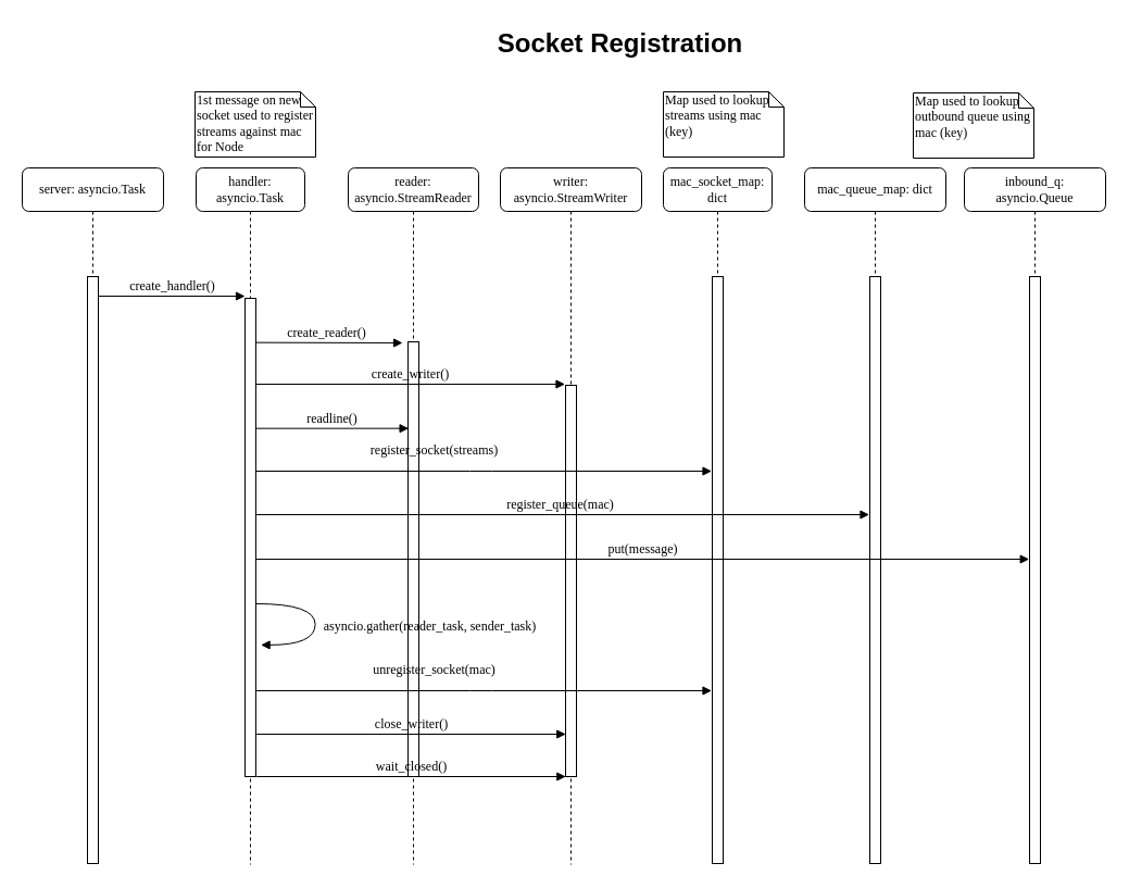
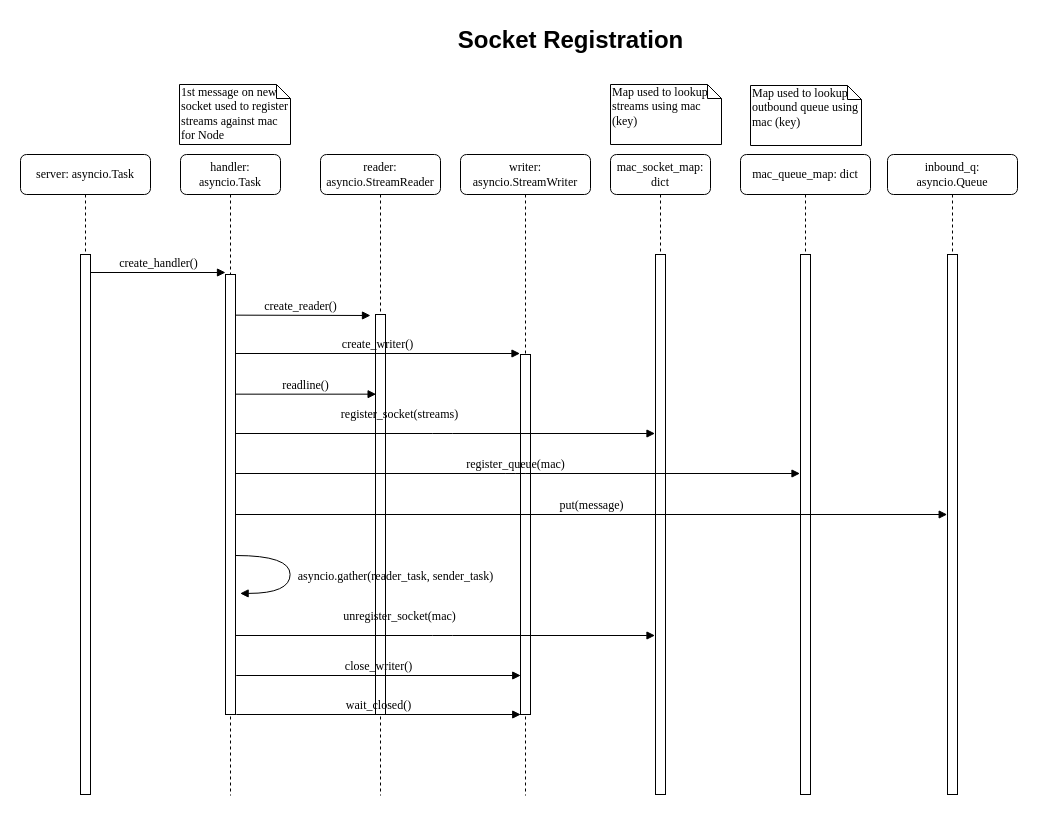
  <mxCell id="0" />
  <mxCell id="1" parent="0" />
  <mxCell id="2" value="writer: asyncio.StreamWriter" style="shape=umlLifeline;perimeter=lifelinePerimeter;whiteSpace=wrap;html=1;container=1;collapsible=0;recursiveResize=0;outlineConnect=0;rounded=1;shadow=0;comic=0;labelBackgroundColor=none;strokeWidth=1;fontFamily=Verdana;fontSize=12;align=center;" parent="1" vertex="1"><mxGeometry x="460" y="154" width="130" height="641" as="geometry" /></mxCell>
  <mxCell id="3" value="" style="html=1;points=[];perimeter=orthogonalPerimeter;rounded=0;shadow=0;comic=0;labelBackgroundColor=none;strokeWidth=1;fontFamily=Verdana;fontSize=12;align=center;" parent="2" vertex="1"><mxGeometry x="60" y="200" width="10" height="360" as="geometry" /></mxCell>
  <mxCell id="4" value="reader: asyncio.StreamReader" style="shape=umlLifeline;perimeter=lifelinePerimeter;whiteSpace=wrap;html=1;container=1;collapsible=0;recursiveResize=0;outlineConnect=0;rounded=1;shadow=0;comic=0;labelBackgroundColor=none;strokeWidth=1;fontFamily=Verdana;fontSize=12;align=center;" parent="1" vertex="1"><mxGeometry x="320" y="154" width="120" height="641" as="geometry" /></mxCell>
  <mxCell id="5" value="" style="html=1;points=[];perimeter=orthogonalPerimeter;rounded=0;shadow=0;comic=0;labelBackgroundColor=none;strokeWidth=1;fontFamily=Verdana;fontSize=12;align=center;" parent="4" vertex="1"><mxGeometry x="55" y="160" width="10" height="400" as="geometry" /></mxCell>
  <mxCell id="6" value="register_socket(streams)" style="html=1;verticalAlign=bottom;endArrow=block;labelBackgroundColor=none;fontFamily=Verdana;fontSize=12;edgeStyle=elbowEdgeStyle;elbow=vertical;" parent="4" edge="1"><mxGeometry x="-0.209" y="10" relative="1" as="geometry"><mxPoint x="-90" y="279" as="sourcePoint" /><mxPoint x="334.5" y="279" as="targetPoint" /><mxPoint x="1" as="offset" /></mxGeometry></mxCell>
  <mxCell id="7" value="unregister_socket(mac)" style="html=1;verticalAlign=bottom;endArrow=block;labelBackgroundColor=none;fontFamily=Verdana;fontSize=12;edgeStyle=elbowEdgeStyle;elbow=vertical;" parent="4" edge="1"><mxGeometry x="-0.209" y="10" relative="1" as="geometry"><mxPoint x="-90" y="481" as="sourcePoint" /><mxPoint x="334.5" y="481" as="targetPoint" /><mxPoint x="1" as="offset" /></mxGeometry></mxCell>
  <mxCell id="8" value="close_writer()" style="html=1;verticalAlign=bottom;endArrow=block;labelBackgroundColor=none;fontFamily=Verdana;fontSize=12;edgeStyle=elbowEdgeStyle;elbow=vertical;exitX=0.5;exitY=0.211;exitDx=0;exitDy=0;exitPerimeter=0;" parent="4" edge="1"><mxGeometry relative="1" as="geometry"><mxPoint x="-84.25" y="521" as="sourcePoint" /><mxPoint x="200.25" y="521.345" as="targetPoint" /></mxGeometry></mxCell>
  <mxCell id="9" value="mac_socket_map: dict" style="shape=umlLifeline;perimeter=lifelinePerimeter;whiteSpace=wrap;html=1;container=1;collapsible=0;recursiveResize=0;outlineConnect=0;rounded=1;shadow=0;comic=0;labelBackgroundColor=none;strokeWidth=1;fontFamily=Verdana;fontSize=12;align=center;" parent="1" vertex="1"><mxGeometry x="610" y="154" width="100" height="640" as="geometry" /></mxCell>
  <mxCell id="10" value="" style="html=1;points=[];perimeter=orthogonalPerimeter;rounded=0;shadow=0;comic=0;labelBackgroundColor=none;strokeWidth=1;fontFamily=Verdana;fontSize=12;align=center;" parent="9" vertex="1"><mxGeometry x="45" y="100" width="10" height="540" as="geometry" /></mxCell>
  <mxCell id="11" value="mac_queue_map: dict" style="shape=umlLifeline;perimeter=lifelinePerimeter;whiteSpace=wrap;html=1;container=1;collapsible=0;recursiveResize=0;outlineConnect=0;rounded=1;shadow=0;comic=0;labelBackgroundColor=none;strokeWidth=1;fontFamily=Verdana;fontSize=12;align=center;" parent="1" vertex="1"><mxGeometry x="740" y="154" width="130" height="640" as="geometry" /></mxCell>
  <mxCell id="12" value="" style="html=1;points=[];perimeter=orthogonalPerimeter;rounded=0;shadow=0;comic=0;labelBackgroundColor=none;strokeWidth=1;fontFamily=Verdana;fontSize=12;align=center;" parent="11" vertex="1"><mxGeometry x="60" y="100" width="10" height="540" as="geometry" /></mxCell>
  <mxCell id="13" value="register_queue(mac)" style="html=1;verticalAlign=bottom;endArrow=block;labelBackgroundColor=none;fontFamily=Verdana;fontSize=12;edgeStyle=elbowEdgeStyle;elbow=vertical;" parent="1" edge="1"><mxGeometry relative="1" as="geometry"><mxPoint x="229.81" y="473" as="sourcePoint" /><mxPoint x="799.5" y="473" as="targetPoint" /></mxGeometry></mxCell>
  <mxCell id="14" value="server: asyncio.Task" style="shape=umlLifeline;perimeter=lifelinePerimeter;whiteSpace=wrap;html=1;container=1;collapsible=0;recursiveResize=0;outlineConnect=0;rounded=1;shadow=0;comic=0;labelBackgroundColor=none;strokeWidth=1;fontFamily=Verdana;fontSize=12;align=center;" parent="1" vertex="1"><mxGeometry x="20" y="154" width="130" height="640" as="geometry" /></mxCell>
  <mxCell id="15" value="" style="html=1;points=[];perimeter=orthogonalPerimeter;rounded=0;shadow=0;comic=0;labelBackgroundColor=none;strokeWidth=1;fontFamily=Verdana;fontSize=12;align=center;" parent="14" vertex="1"><mxGeometry x="60" y="100" width="10" height="540" as="geometry" /></mxCell>
  <mxCell id="16" value="create_handler()" style="html=1;verticalAlign=bottom;endArrow=block;entryX=0;entryY=0;labelBackgroundColor=none;fontFamily=Verdana;fontSize=12;edgeStyle=elbowEdgeStyle;elbow=vertical;" parent="1" edge="1"><mxGeometry relative="1" as="geometry"><mxPoint x="90" y="272" as="sourcePoint" /><mxPoint x="225" y="272" as="targetPoint" /></mxGeometry></mxCell>
  <mxCell id="17" value="1st message on new socket used to register streams against mac for Node" style="shape=note;whiteSpace=wrap;html=1;size=14;verticalAlign=top;align=left;spacingTop=-6;rounded=0;shadow=0;comic=0;labelBackgroundColor=none;strokeWidth=1;fontFamily=Verdana;fontSize=12" parent="1" vertex="1"><mxGeometry x="179" y="84" width="111" height="60" as="geometry" /></mxCell>
  <mxCell id="18" value="create_writer()" style="html=1;verticalAlign=bottom;endArrow=block;labelBackgroundColor=none;fontFamily=Verdana;fontSize=12;edgeStyle=elbowEdgeStyle;elbow=vertical;exitX=0.5;exitY=0.211;exitDx=0;exitDy=0;exitPerimeter=0;" parent="1" edge="1"><mxGeometry relative="1" as="geometry"><mxPoint x="235" y="353" as="sourcePoint" /><mxPoint x="519.5" y="353.345" as="targetPoint" /></mxGeometry></mxCell>
  <mxCell id="19" value="readline()" style="html=1;verticalAlign=bottom;endArrow=block;labelBackgroundColor=none;fontFamily=Verdana;fontSize=12;edgeStyle=elbowEdgeStyle;elbow=vertical;entryX=0.059;entryY=0.325;entryDx=0;entryDy=0;entryPerimeter=0;" parent="1" edge="1"><mxGeometry relative="1" as="geometry"><mxPoint x="235" y="393.66" as="sourcePoint" /><Array as="points"><mxPoint x="240" y="393.66" /></Array><mxPoint x="375.59" y="393.75" as="targetPoint" /></mxGeometry></mxCell>
  <mxCell id="20" value="&lt;div&gt;&lt;div&gt;handler: asyncio.Task&lt;/div&gt;&lt;/div&gt;" style="shape=umlLifeline;perimeter=lifelinePerimeter;whiteSpace=wrap;html=1;container=1;collapsible=0;recursiveResize=0;outlineConnect=0;rounded=1;shadow=0;comic=0;labelBackgroundColor=none;strokeWidth=1;fontFamily=Verdana;fontSize=12;align=center;" parent="1" vertex="1"><mxGeometry x="180" y="154" width="100" height="641" as="geometry" /></mxCell>
  <mxCell id="21" value="create_reader()" style="html=1;verticalAlign=bottom;endArrow=block;labelBackgroundColor=none;fontFamily=Verdana;fontSize=12;edgeStyle=elbowEdgeStyle;elbow=vertical;exitX=0.5;exitY=0.211;exitDx=0;exitDy=0;exitPerimeter=0;" parent="20" edge="1"><mxGeometry relative="1" as="geometry"><mxPoint x="50.0" y="160.64" as="sourcePoint" /><mxPoint x="190" y="161" as="targetPoint" /></mxGeometry></mxCell>
  <mxCell id="22" value="" style="html=1;points=[];perimeter=orthogonalPerimeter;rounded=0;shadow=0;comic=0;labelBackgroundColor=none;strokeWidth=1;fontFamily=Verdana;fontSize=12;align=center;" parent="20" vertex="1"><mxGeometry x="45" y="120" width="10" height="440" as="geometry" /></mxCell>
  <mxCell id="23" value="put(message)" style="html=1;verticalAlign=bottom;endArrow=block;labelBackgroundColor=none;fontFamily=Verdana;fontSize=12;edgeStyle=elbowEdgeStyle;elbow=vertical;" parent="20" edge="1"><mxGeometry relative="1" as="geometry"><mxPoint x="55.0" y="360" as="sourcePoint" /><mxPoint x="766.69" y="359.966" as="targetPoint" /></mxGeometry></mxCell>
  <mxCell id="24" value="asyncio.gather(reader_task, sender_task)" style="html=1;verticalAlign=bottom;endArrow=block;labelBackgroundColor=none;fontFamily=Verdana;fontSize=12;elbow=vertical;edgeStyle=orthogonalEdgeStyle;curved=1;entryX=1;entryY=0.286;entryPerimeter=0;exitX=1.038;exitY=0.345;exitPerimeter=0;" parent="20" edge="1"><mxGeometry x="0.188" y="105" relative="1" as="geometry"><mxPoint x="55" y="401" as="sourcePoint" /><mxPoint x="59.62" y="438.92" as="targetPoint" /><Array as="points"><mxPoint x="109.62" y="400.9" /><mxPoint x="109.62" y="438.9" /></Array><mxPoint as="offset" /></mxGeometry></mxCell>
  <mxCell id="25" value="Socket Registration" style="text;strokeColor=none;fillColor=none;html=1;fontSize=24;fontStyle=1;verticalAlign=middle;align=center;" parent="1" vertex="1"><mxGeometry x="520" y="20" width="100" height="40" as="geometry" /></mxCell>
  <mxCell id="26" value="Map used to lookup streams using mac (key)" style="shape=note;whiteSpace=wrap;html=1;size=14;verticalAlign=top;align=left;spacingTop=-6;rounded=0;shadow=0;comic=0;labelBackgroundColor=none;strokeWidth=1;fontFamily=Verdana;fontSize=12" parent="1" vertex="1"><mxGeometry x="610" y="84" width="111" height="60" as="geometry" /></mxCell>
  <mxCell id="27" value="inbound_q: asyncio.Queue" style="shape=umlLifeline;perimeter=lifelinePerimeter;whiteSpace=wrap;html=1;container=1;collapsible=0;recursiveResize=0;outlineConnect=0;rounded=1;shadow=0;comic=0;labelBackgroundColor=none;strokeWidth=1;fontFamily=Verdana;fontSize=12;align=center;" parent="1" vertex="1"><mxGeometry x="887" y="154" width="130" height="640" as="geometry" /></mxCell>
  <mxCell id="28" value="" style="html=1;points=[];perimeter=orthogonalPerimeter;rounded=0;shadow=0;comic=0;labelBackgroundColor=none;strokeWidth=1;fontFamily=Verdana;fontSize=12;align=center;" parent="27" vertex="1"><mxGeometry x="60" y="100" width="10" height="540" as="geometry" /></mxCell>
- <mxCell id="29" value="Map used to lookup outbound queue using mac (key)" style="shape=note;whiteSpace=wrap;html=1;size=14;verticalAlign=top;align=left;spacingTop=-6;rounded=0;shadow=0;comic=0;labelBackgroundColor=none;strokeWidth=1;fontFamily=Verdana;fontSize=12;" parent="1" vertex="1"><mxGeometry x="840" y="85" width="111" height="60" as="geometry" /></mxCell>
+ <mxCell id="29" value="Map used to lookup outbound queue using mac (key)" style="shape=note;whiteSpace=wrap;html=1;size=14;verticalAlign=top;align=left;spacingTop=-6;rounded=0;shadow=0;comic=0;labelBackgroundColor=none;strokeWidth=1;fontFamily=Verdana;fontSize=12;" parent="1" vertex="1"><mxGeometry x="750" y="85" width="111" height="60" as="geometry" /></mxCell>
  <mxCell id="30" value="wait_closed()" style="html=1;verticalAlign=bottom;endArrow=block;labelBackgroundColor=none;fontFamily=Verdana;fontSize=12;edgeStyle=elbowEdgeStyle;elbow=vertical;exitX=0.5;exitY=0.211;exitDx=0;exitDy=0;exitPerimeter=0;" parent="1" edge="1"><mxGeometry relative="1" as="geometry"><mxPoint x="235.75" y="714" as="sourcePoint" /><mxPoint x="520.25" y="714.345" as="targetPoint" /></mxGeometry></mxCell>
